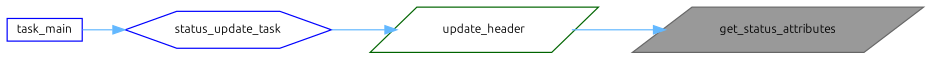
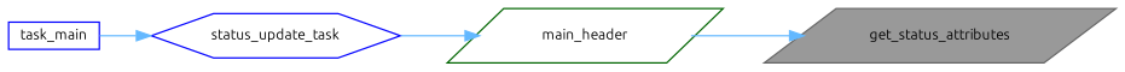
  digraph {
    fontname=Ubuntu
    rankdir=RL
    node [color=blue fillcolor=white fontname=Ubuntu fontsize=10 shape=parallelogram style=filled]
    edge [color=steelblue1 dir=back fontname=Ubuntu fontsize=10 labelfontname=Helvetica labelfontsize=10 style=solid]
    n1 [color=gray40 fillcolor=grey60 fontcolor=black height=0.2 label=get_status_attributes width=0.4]
-   n2 [color=darkgreen height=0.2 label=update_header width=0.4]
+   n2 [color=darkgreen height=0.2 label=main_header width=0.4]
    n3 [height=0.2 label=status_update_task shape=hexagon width=0.4]
    n4 [height=0.2 label=task_main shape=box width=0.4]
    n1 -> n2
    n2 -> n3
    n3 -> n4
  }
